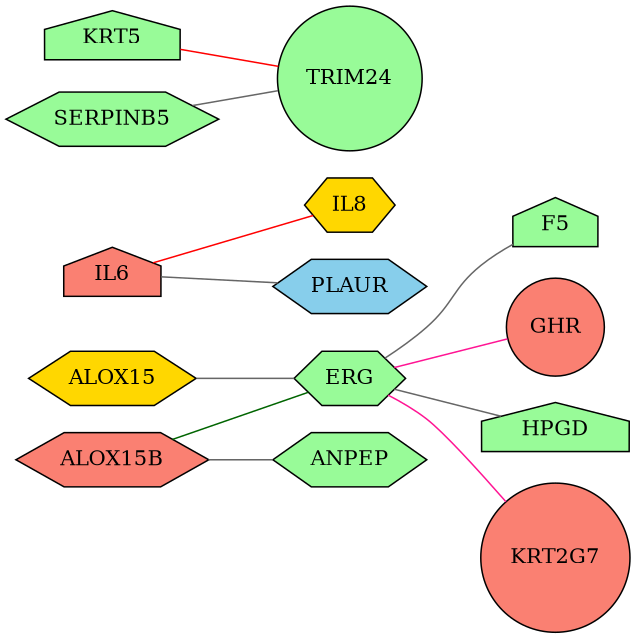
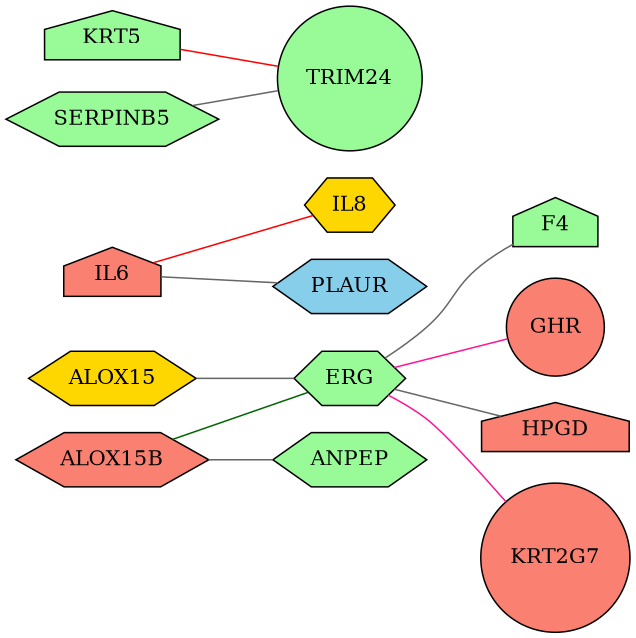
  graph {
    rankdir=LR
    node [fillcolor=palegreen shape=hexagon style=filled]
    edge [color=gray40]
    ALOX15 [fillcolor=gold]
    ERG
-   F5 [shape=house]
+   F5 [shape=house label=F4]
    GHR [fillcolor=salmon shape=circle]
-   HPGD [shape=house]
+   HPGD [fillcolor=salmon shape=house]
    n6 [fillcolor=salmon label=KRT2G7 shape=circle]
    ALOX15B [fillcolor=salmon]
    ANPEP
    IL6 [fillcolor=salmon shape=house]
    IL8 [fillcolor=gold]
    PLAUR [fillcolor=skyblue]
    KRT5 [shape=house]
    n13 [label=TRIM24 shape=circle]
    SERPINB5
    ALOX15 -- ERG
    ERG -- F5
    ERG -- GHR [color=deeppink]
    ERG -- HPGD
    ERG -- n6 [color=deeppink]
    ALOX15B -- ERG [color=darkgreen]
    ALOX15B -- ANPEP
    IL6 -- IL8 [color=red]
    IL6 -- PLAUR
    KRT5 -- n13 [color=red]
    SERPINB5 -- n13
  }
